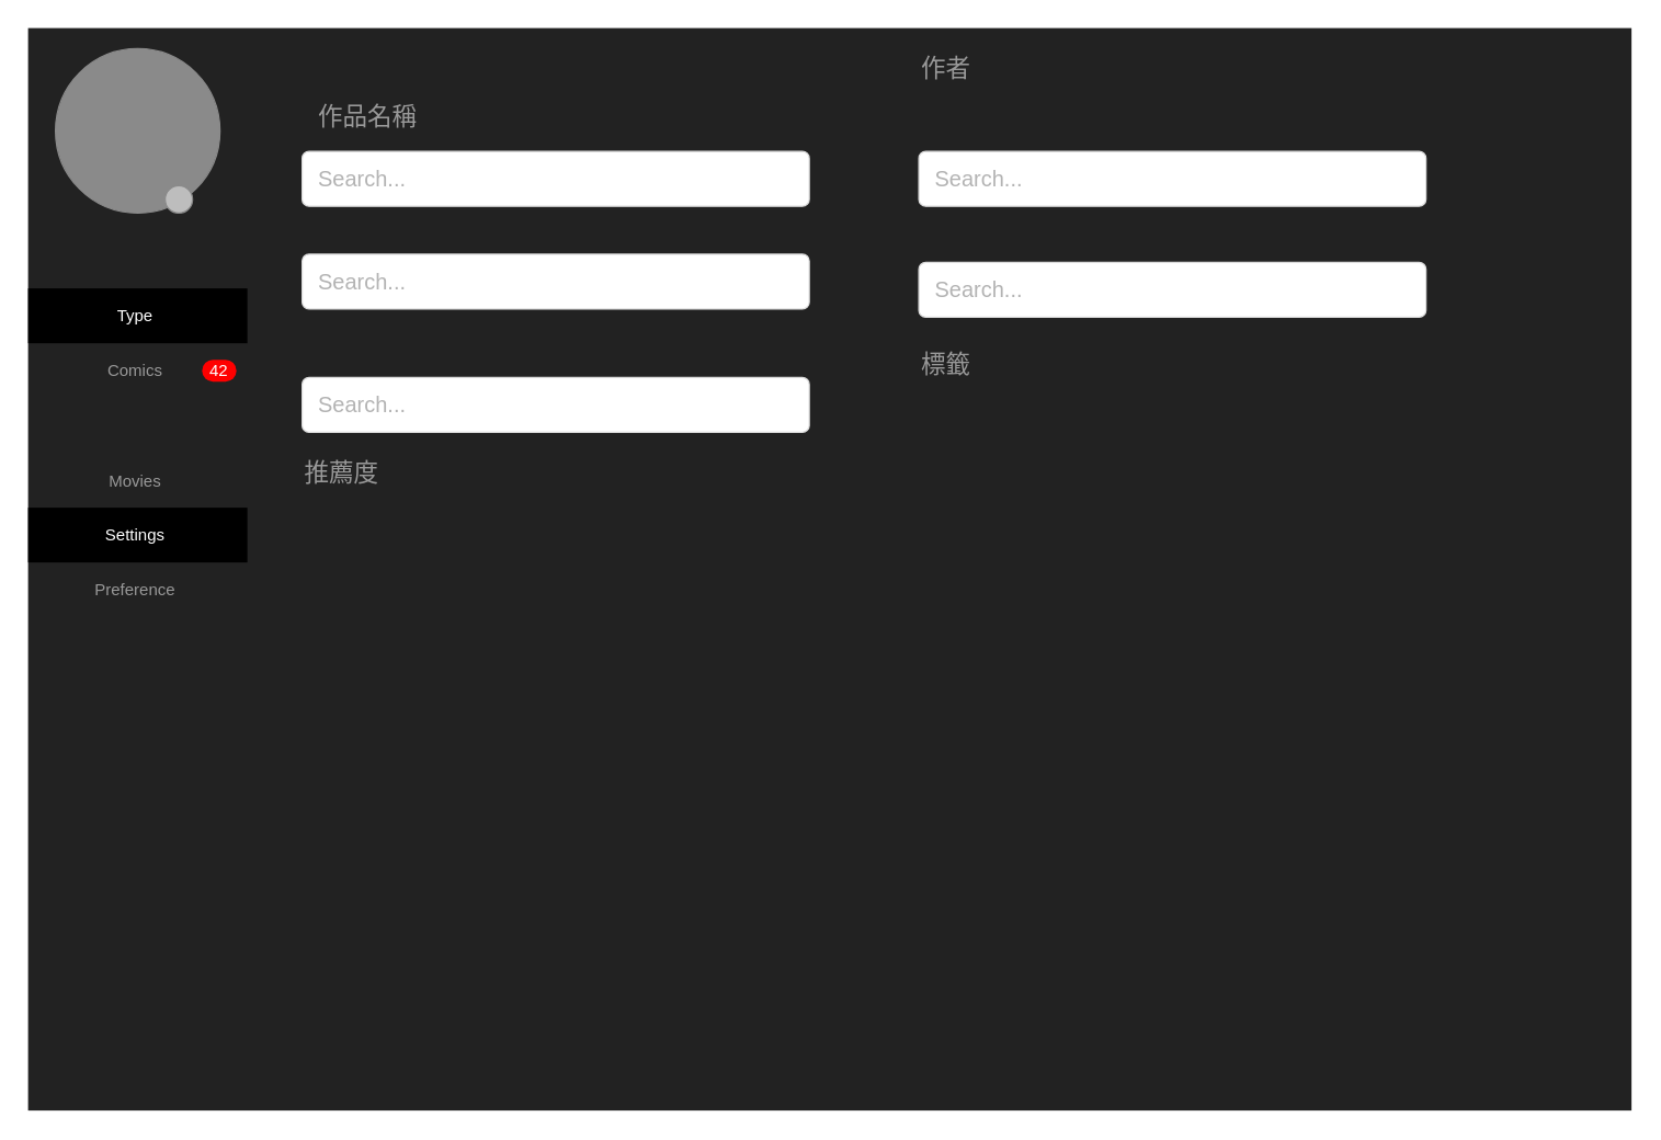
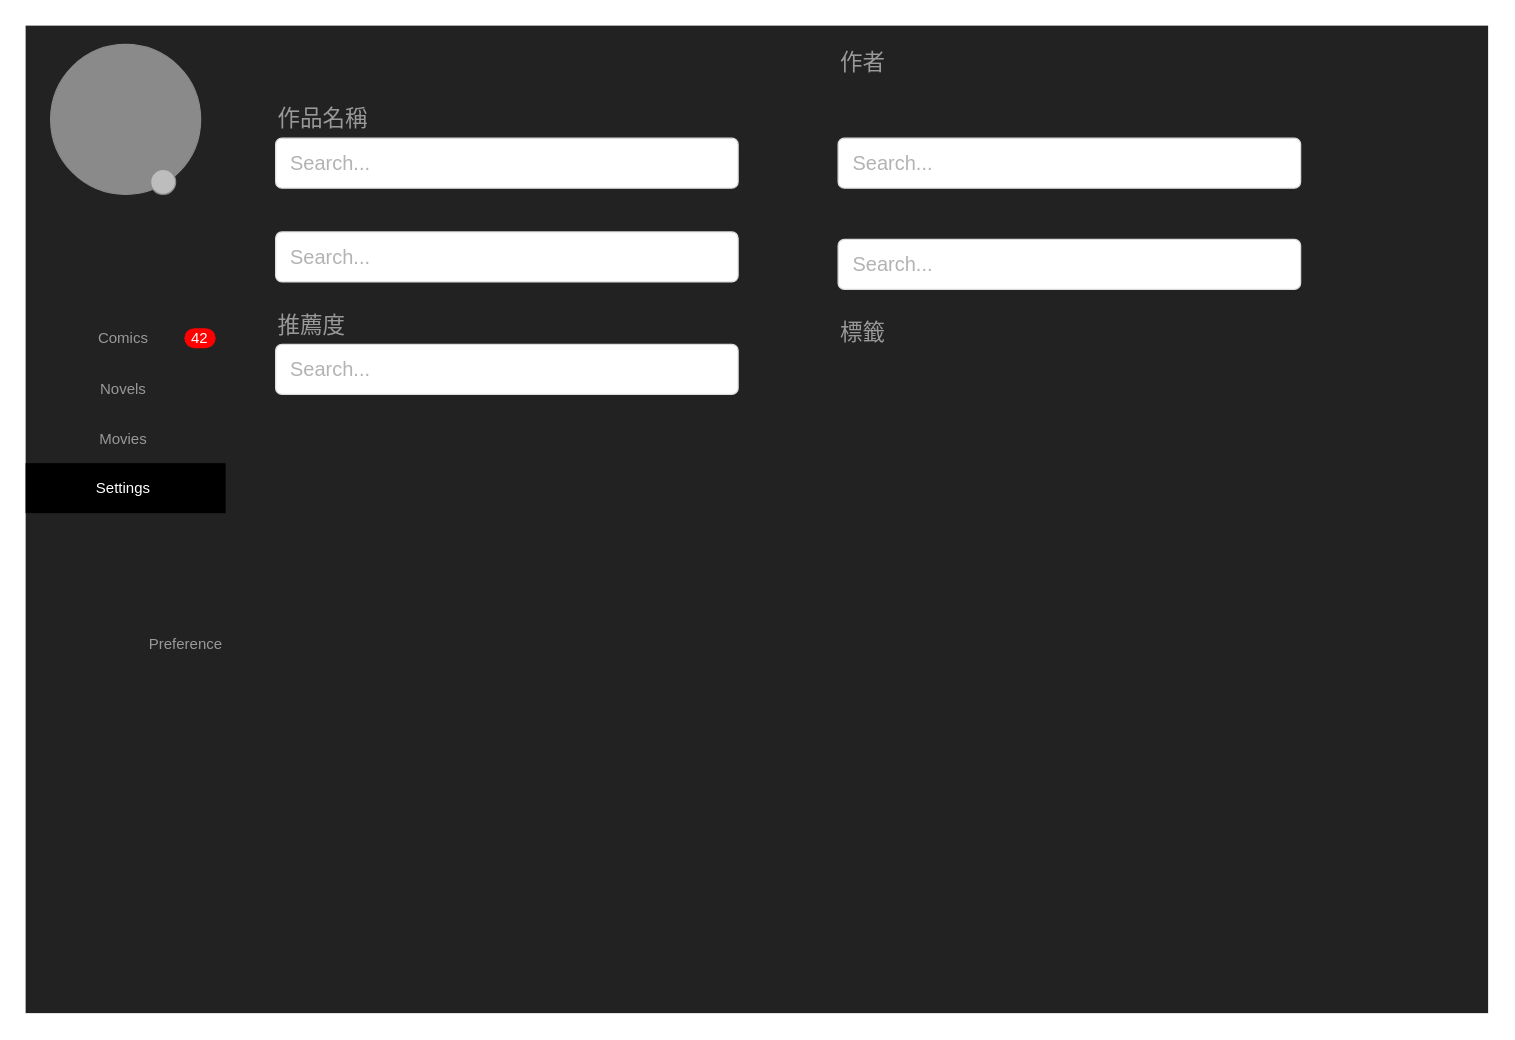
  <mxCell id="0" style=";html=1;" />
  <mxCell id="1" style=";html=1;" parent="0" />
  <mxCell id="2" value="" style="html=1;shadow=0;dashed=0;shape=mxgraph.bootstrap.rect;fillColor=#222222;strokeColor=none;whiteSpace=wrap;rounded=0;fontSize=12;fontColor=#000000;align=center;" parent="1" vertex="1"><mxGeometry x="20" y="20" width="1170" height="790" as="geometry" /></mxCell>
  <mxCell id="3" value="&lt;font color=&quot;#b3b3b3&quot;&gt;Search...&lt;/font&gt;" style="html=1;shadow=0;dashed=0;shape=mxgraph.bootstrap.rrect;rSize=5;strokeColor=#dddddd;;align=left;spacingLeft=10;fontSize=16;whiteSpace=wrap;rounded=0;" parent="1" vertex="1"><mxGeometry x="220" y="110" width="370" height="40" as="geometry" /></mxCell>
  <mxCell id="4" value="&lt;span style=&quot;white-space: pre&quot;&gt;&#09;&lt;/span&gt;Comics" style="html=1;shadow=0;dashed=0;fillColor=none;strokeColor=none;shape=mxgraph.bootstrap.rect;fontColor=#999999;spacingRight=30;whiteSpace=wrap;align=center;labelBackgroundColor=none;" parent="1" vertex="1"><mxGeometry x="20" y="250" width="160" height="40" as="geometry" /></mxCell>
  <mxCell id="5" value="42" style="html=1;shadow=0;dashed=0;shape=mxgraph.bootstrap.rrect;rSize=8;fillColor=#ff0000;strokeColor=none;fontColor=#ffffff;whiteSpace=wrap;" parent="4" vertex="1"><mxGeometry x="1" y="0.5" width="25" height="16" relative="1" as="geometry"><mxPoint x="-33" y="-8" as="offset" /></mxGeometry></mxCell>
+ <mxCell id="6" value="&lt;span style=&quot;white-space: pre&quot;&gt;&#09;&lt;/span&gt;Novels" style="html=1;shadow=0;dashed=0;shape=mxgraph.bootstrap.rect;fillColor=none;strokeColor=none;fontColor=#999999;spacingRight=30;whiteSpace=wrap;align=center;" vertex="1" parent="1"><mxGeometry x="20" y="291" width="160" height="40" as="geometry" /></mxCell>
  <mxCell id="7" value="&lt;span style=&quot;white-space: pre&quot;&gt;&#09;&lt;/span&gt;Movies" style="html=1;shadow=0;dashed=0;shape=mxgraph.bootstrap.rect;fillColor=none;strokeColor=none;fontColor=#999999;spacingRight=30;whiteSpace=wrap;align=center;" vertex="1" parent="1"><mxGeometry x="20" y="331" width="160" height="40" as="geometry" /></mxCell>
  <mxCell id="8" value="" style="ellipse;whiteSpace=wrap;html=1;labelBackgroundColor=none;fontColor=#999999;fillColor=#8A8A8A;align=center;strokeColor=#8A8A8A;" vertex="1" parent="1"><mxGeometry x="40" y="35" width="120" height="120" as="geometry" /></mxCell>
  <mxCell id="9" value="" style="ellipse;whiteSpace=wrap;html=1;labelBackgroundColor=none;fontColor=#999999;strokeColor=#8A8A8A;fillColor=#BDBDBD;align=center;" vertex="1" parent="1"><mxGeometry x="120" y="135" width="20" height="20" as="geometry" /></mxCell>
  <mxCell id="10" value="&lt;span style=&quot;white-space: pre&quot;&gt;&#09;&lt;/span&gt;Settings" style="html=1;shadow=0;dashed=0;shape=mxgraph.bootstrap.rect;fillColor=#000000;strokeColor=none;fontColor=#ffffff;spacingRight=30;whiteSpace=wrap;align=center;" vertex="1" parent="1"><mxGeometry x="20" y="370" width="160" height="40" as="geometry" /></mxCell>
- <mxCell id="11" value="&lt;span style=&quot;white-space: pre&quot;&gt;&#09;&lt;/span&gt;Type" style="html=1;shadow=0;dashed=0;shape=mxgraph.bootstrap.rect;fillColor=#000000;strokeColor=none;fontColor=#ffffff;spacingRight=30;whiteSpace=wrap;align=center;" vertex="1" parent="1"><mxGeometry x="20" y="210" width="160" height="40" as="geometry" /></mxCell>
- <mxCell id="12" value="&lt;span style=&quot;white-space: pre&quot;&gt;&#09;&lt;/span&gt;Preference" style="html=1;shadow=0;dashed=0;shape=mxgraph.bootstrap.rect;fillColor=none;strokeColor=none;fontColor=#999999;spacingRight=30;whiteSpace=wrap;align=center;" vertex="1" parent="1"><mxGeometry x="20" y="410" width="160" height="40" as="geometry" /></mxCell>
- <mxCell id="13" value="作品名稱" style="text;html=1;strokeColor=none;fillColor=none;align=left;verticalAlign=middle;whiteSpace=wrap;rounded=0;labelBackgroundColor=none;fontSize=18;fontColor=#999999;" vertex="1" parent="1"><mxGeometry x="230" y="75" width="90" height="20" as="geometry" /></mxCell>
+ <mxCell id="12" value="&lt;span style=&quot;white-space: pre&quot;&gt;&#09;&lt;/span&gt;Preference" style="html=1;shadow=0;dashed=0;shape=mxgraph.bootstrap.rect;fillColor=none;strokeColor=none;fontColor=#999999;spacingRight=30;whiteSpace=wrap;align=center;" vertex="1" parent="1"><mxGeometry x="70" y="495" width="160" height="40" as="geometry" /></mxCell>
+ <mxCell id="13" value="作品名稱" style="text;html=1;strokeColor=none;fillColor=none;align=left;verticalAlign=middle;whiteSpace=wrap;rounded=0;labelBackgroundColor=none;fontSize=18;fontColor=#999999;" vertex="1" parent="1"><mxGeometry x="220" y="85" width="90" height="20" as="geometry" /></mxCell>
  <mxCell id="14" value="&lt;font color=&quot;#b3b3b3&quot;&gt;Search...&lt;/font&gt;" style="html=1;shadow=0;dashed=0;shape=mxgraph.bootstrap.rrect;rSize=5;strokeColor=#dddddd;;align=left;spacingLeft=10;fontSize=16;whiteSpace=wrap;rounded=0;" vertex="1" parent="1"><mxGeometry x="670" y="110" width="370" height="40" as="geometry" /></mxCell>
  <mxCell id="15" value="作者" style="text;html=1;strokeColor=none;fillColor=none;align=left;verticalAlign=middle;whiteSpace=wrap;rounded=0;labelBackgroundColor=none;fontSize=18;fontColor=#999999;" vertex="1" parent="1"><mxGeometry x="670" y="40" width="90" height="20" as="geometry" /></mxCell>
  <mxCell id="16" value="&lt;font color=&quot;#b3b3b3&quot;&gt;Search...&lt;/font&gt;" style="html=1;shadow=0;dashed=0;shape=mxgraph.bootstrap.rrect;rSize=5;strokeColor=#dddddd;;align=left;spacingLeft=10;fontSize=16;whiteSpace=wrap;rounded=0;" vertex="1" parent="1"><mxGeometry x="220" y="185" width="370" height="40" as="geometry" /></mxCell>
  <mxCell id="17" value="標籤" style="text;html=1;strokeColor=none;fillColor=none;align=left;verticalAlign=middle;whiteSpace=wrap;rounded=0;labelBackgroundColor=none;fontSize=18;fontColor=#999999;" vertex="1" parent="1"><mxGeometry x="670" y="256" width="90" height="20" as="geometry" /></mxCell>
  <mxCell id="18" value="&lt;font color=&quot;#b3b3b3&quot;&gt;Search...&lt;/font&gt;" style="html=1;shadow=0;dashed=0;shape=mxgraph.bootstrap.rrect;rSize=5;strokeColor=#dddddd;;align=left;spacingLeft=10;fontSize=16;whiteSpace=wrap;rounded=0;" vertex="1" parent="1"><mxGeometry x="670" y="191" width="370" height="40" as="geometry" /></mxCell>
- <mxCell id="19" value="推薦度" style="text;html=1;strokeColor=none;fillColor=none;align=left;verticalAlign=middle;whiteSpace=wrap;rounded=0;labelBackgroundColor=none;fontSize=18;fontColor=#999999;" vertex="1" parent="1"><mxGeometry x="220" y="335" width="90" height="20" as="geometry" /></mxCell>
+ <mxCell id="19" value="推薦度" style="text;html=1;strokeColor=none;fillColor=none;align=left;verticalAlign=middle;whiteSpace=wrap;rounded=0;labelBackgroundColor=none;fontSize=18;fontColor=#999999;" vertex="1" parent="1"><mxGeometry x="220" y="250" width="90" height="20" as="geometry" /></mxCell>
  <mxCell id="20" value="&lt;font color=&quot;#b3b3b3&quot;&gt;Search...&lt;/font&gt;" style="html=1;shadow=0;dashed=0;shape=mxgraph.bootstrap.rrect;rSize=5;strokeColor=#dddddd;;align=left;spacingLeft=10;fontSize=16;whiteSpace=wrap;rounded=0;" vertex="1" parent="1"><mxGeometry x="220" y="275" width="370" height="40" as="geometry" /></mxCell>
